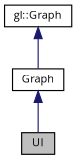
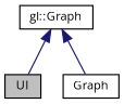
  digraph {
    fontname="Open Sans"
    node [color=black fillcolor=white fontname="Open Sans" fontsize=10 shape=record style=filled]
    edge [color=midnightblue dir=back fontname="Open Sans" fontsize=10 labelfontname=Helvetica labelfontsize=10 style=solid]
    n1 [fillcolor=grey75 fontcolor=black height=0.2 label=UI width=0.4]
    n2 [height=0.2 label="Graph" width=0.4]
    n3 [height=0.2 label="gl::Graph" width=0.4]
-   n2 -> n1
+   n3 -> n1
    n3 -> n2
  }
